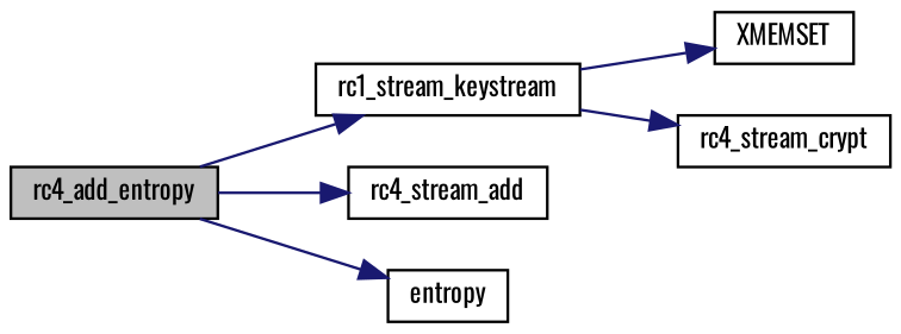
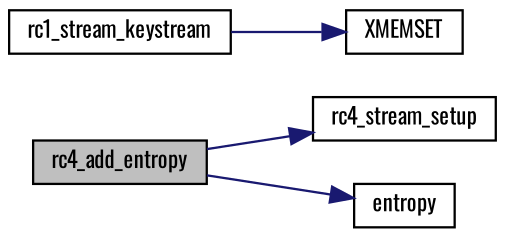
  digraph {
    fontname=Oswald
    rankdir=LR
    node [color=black fillcolor=white fontname=Oswald fontsize=10 shape=record style=filled]
    edge [color=midnightblue fontname=Oswald fontsize=10 labelfontname=Helvetica labelfontsize=10 style=solid]
    n1 [fillcolor=grey75 fontcolor=black height=0.2 label=rc4_add_entropy width=0.4]
    n2 [height=0.2 label=rc1_stream_keystream width=0.4]
-   n3 [height=0.2 label=rc4_stream_add width=0.4]
+   n3 [height=0.2 label=rc4_stream_setup width=0.4]
    n4 [height=0.2 label=entropy width=0.4]
    n5 [height=0.2 label=XMEMSET width=0.4]
-   n6 [height=0.2 label=rc4_stream_crypt width=0.4]
-   n1 -> n2
    n1 -> n3
    n1 -> n4
    n2 -> n5
-   n2 -> n6
  }
